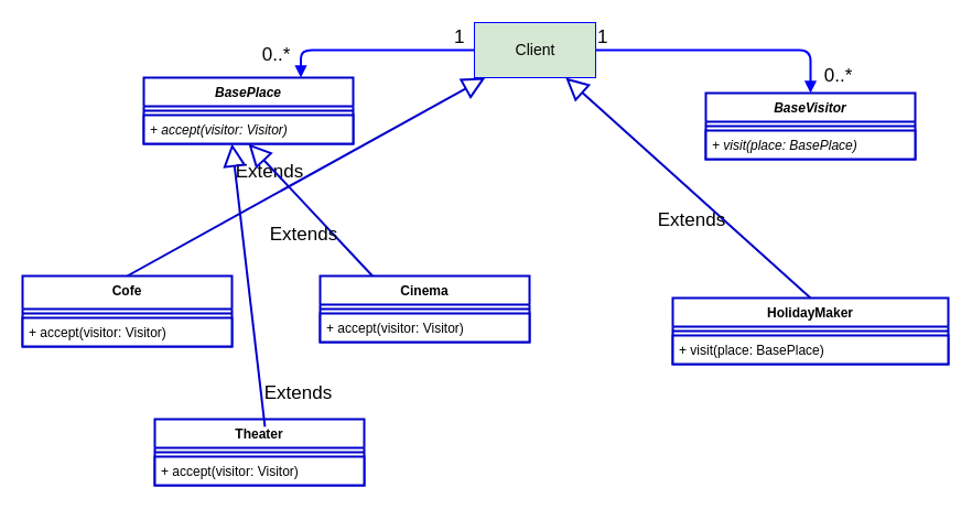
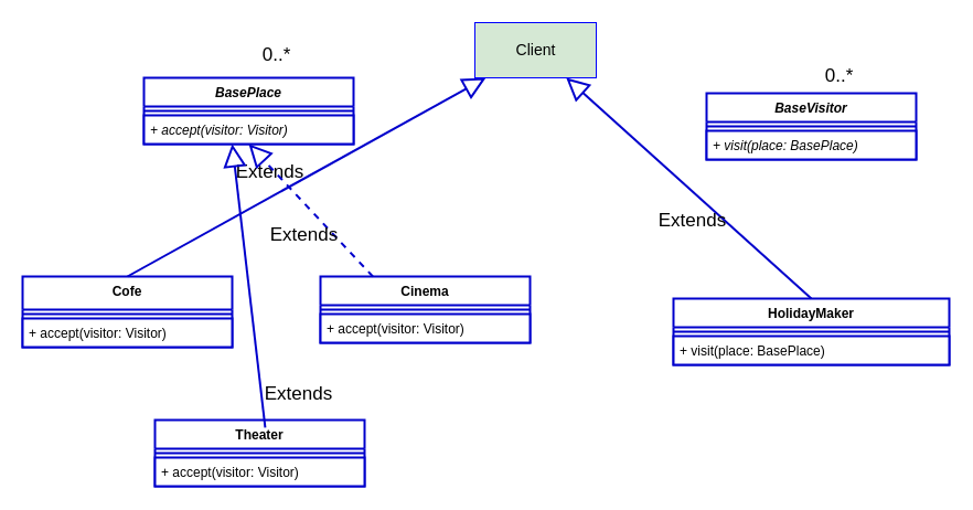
  <mxCell id="0" />
  <mxCell id="1" parent="0" />
  <mxCell id="2" value="BasePlace" style="swimlane;fontStyle=3;align=center;verticalAlign=top;childLayout=stackLayout;horizontal=1;startSize=26;horizontalStack=0;resizeParent=1;resizeParentMax=0;resizeLast=0;collapsible=1;marginBottom=0;fontColor=#000000;strokeColor=#0000CC;strokeWidth=2;fillColor=#FFFFFF;" parent="1" vertex="1"><mxGeometry x="130" y="70" width="190" height="60" as="geometry" /></mxCell>
  <mxCell id="3" value="" style="line;strokeWidth=2;align=left;verticalAlign=middle;spacingTop=-1;spacingLeft=3;spacingRight=3;rotatable=0;labelPosition=right;points=[];portConstraint=eastwest;fontColor=#000000;strokeColor=#0000CC;fillColor=#FFFFFF;" parent="2" vertex="1"><mxGeometry y="26" width="190" height="8" as="geometry" /></mxCell>
  <mxCell id="4" value="+ accept(visitor: Visitor)" style="text;align=left;verticalAlign=top;spacingLeft=4;spacingRight=4;overflow=hidden;rotatable=0;points=[[0,0.5],[1,0.5]];portConstraint=eastwest;fontColor=#000000;strokeColor=#0000CC;strokeWidth=2;fillColor=#FFFFFF;fontStyle=2" parent="2" vertex="1"><mxGeometry y="34" width="190" height="26" as="geometry" /></mxCell>
  <mxCell id="5" value="Cofe" style="swimlane;fontStyle=1;align=center;verticalAlign=top;childLayout=stackLayout;horizontal=1;startSize=30;horizontalStack=0;resizeParent=1;resizeParentMax=0;resizeLast=0;collapsible=1;marginBottom=0;fontColor=#000000;strokeColor=#0000CC;strokeWidth=2;fillColor=#FFFFFF;" parent="1" vertex="1"><mxGeometry x="20" y="250" width="190" height="64" as="geometry" /></mxCell>
  <mxCell id="6" value="" style="line;strokeWidth=2;align=left;verticalAlign=middle;spacingTop=-1;spacingLeft=3;spacingRight=3;rotatable=0;labelPosition=right;points=[];portConstraint=eastwest;fontColor=#000000;strokeColor=#0000CC;fillColor=#FFFFFF;" parent="5" vertex="1"><mxGeometry y="30" width="190" height="8" as="geometry" /></mxCell>
  <mxCell id="7" value="+ accept(visitor: Visitor)" style="text;align=left;verticalAlign=top;spacingLeft=4;spacingRight=4;overflow=hidden;rotatable=0;points=[[0,0.5],[1,0.5]];portConstraint=eastwest;fontColor=#000000;strokeColor=#0000CC;strokeWidth=2;fillColor=#FFFFFF;fontStyle=0" parent="5" vertex="1"><mxGeometry y="38" width="190" height="26" as="geometry" /></mxCell>
  <mxCell id="8" value="Cinema" style="swimlane;fontStyle=1;align=center;verticalAlign=top;childLayout=stackLayout;horizontal=1;startSize=26;horizontalStack=0;resizeParent=1;resizeParentMax=0;resizeLast=0;collapsible=1;marginBottom=0;fontColor=#000000;strokeColor=#0000CC;strokeWidth=2;fillColor=#FFFFFF;" parent="1" vertex="1"><mxGeometry x="290" y="250" width="190" height="60" as="geometry" /></mxCell>
  <mxCell id="9" value="" style="line;strokeWidth=2;align=left;verticalAlign=middle;spacingTop=-1;spacingLeft=3;spacingRight=3;rotatable=0;labelPosition=right;points=[];portConstraint=eastwest;fontColor=#000000;strokeColor=#0000CC;fillColor=#FFFFFF;" parent="8" vertex="1"><mxGeometry y="26" width="190" height="8" as="geometry" /></mxCell>
  <mxCell id="10" value="+ accept(visitor: Visitor)" style="text;align=left;verticalAlign=top;spacingLeft=4;spacingRight=4;overflow=hidden;rotatable=0;points=[[0,0.5],[1,0.5]];portConstraint=eastwest;fontColor=#000000;strokeColor=#0000CC;strokeWidth=2;fillColor=#FFFFFF;fontStyle=0" parent="8" vertex="1"><mxGeometry y="34" width="190" height="26" as="geometry" /></mxCell>
  <mxCell id="11" value="BaseVisitor" style="swimlane;fontStyle=3;align=center;verticalAlign=top;childLayout=stackLayout;horizontal=1;startSize=26;horizontalStack=0;resizeParent=1;resizeParentMax=0;resizeLast=0;collapsible=1;marginBottom=0;fontColor=#000000;strokeColor=#0000CC;strokeWidth=2;fillColor=#FFFFFF;" parent="1" vertex="1"><mxGeometry x="640" y="84" width="190" height="60" as="geometry" /></mxCell>
  <mxCell id="12" value="" style="line;strokeWidth=2;align=left;verticalAlign=middle;spacingTop=-1;spacingLeft=3;spacingRight=3;rotatable=0;labelPosition=right;points=[];portConstraint=eastwest;fontColor=#000000;strokeColor=#0000CC;fillColor=#FFFFFF;" parent="11" vertex="1"><mxGeometry y="26" width="190" height="8" as="geometry" /></mxCell>
  <mxCell id="13" value="+ visit(place: BasePlace)" style="text;align=left;verticalAlign=top;spacingLeft=4;spacingRight=4;overflow=hidden;rotatable=0;points=[[0,0.5],[1,0.5]];portConstraint=eastwest;fontColor=#000000;strokeColor=#0000CC;strokeWidth=2;fillColor=#FFFFFF;fontStyle=2" parent="11" vertex="1"><mxGeometry y="34" width="190" height="26" as="geometry" /></mxCell>
  <mxCell id="14" value="HolidayMaker" style="swimlane;fontStyle=1;align=center;verticalAlign=top;childLayout=stackLayout;horizontal=1;startSize=26;horizontalStack=0;resizeParent=1;resizeParentMax=0;resizeLast=0;collapsible=1;marginBottom=0;fontColor=#000000;strokeColor=#0000CC;strokeWidth=2;fillColor=#FFFFFF;" parent="1" vertex="1"><mxGeometry x="610" y="270" width="250" height="60" as="geometry" /></mxCell>
  <mxCell id="15" value="" style="line;strokeWidth=2;align=left;verticalAlign=middle;spacingTop=-1;spacingLeft=3;spacingRight=3;rotatable=0;labelPosition=right;points=[];portConstraint=eastwest;fontColor=#000000;strokeColor=#0000CC;fillColor=#FFFFFF;" parent="14" vertex="1"><mxGeometry y="26" width="250" height="8" as="geometry" /></mxCell>
  <mxCell id="16" value="+ visit(place: BasePlace)" style="text;align=left;verticalAlign=top;spacingLeft=4;spacingRight=4;overflow=hidden;rotatable=0;points=[[0,0.5],[1,0.5]];portConstraint=eastwest;fontColor=#000000;strokeColor=#0000CC;strokeWidth=2;fillColor=#FFFFFF;fontStyle=0" parent="14" vertex="1"><mxGeometry y="34" width="250" height="26" as="geometry" /></mxCell>
  <mxCell id="17" value="Extends" style="endArrow=block;endSize=16;endFill=0;html=1;exitX=0.5;exitY=0;exitDx=0;exitDy=0;strokeWidth=2;strokeColor=#0000CC;fontSize=17;fontColor=#000000;labelBackgroundColor=none;" parent="1" source="5" target="20" edge="1"><mxGeometry x="-0.149" y="20" width="160" relative="1" as="geometry"><mxPoint x="255" y="280" as="sourcePoint" /><mxPoint x="477.5" y="156" as="targetPoint" /><mxPoint as="offset" /></mxGeometry></mxCell>
- <mxCell id="18" value="Extends" style="endArrow=block;endSize=16;endFill=0;html=1;exitX=0.25;exitY=0;exitDx=0;exitDy=0;entryX=0.5;entryY=1;entryDx=0;entryDy=0;strokeWidth=2;strokeColor=#0000CC;fontSize=17;fontColor=#000000;labelBackgroundColor=none;" parent="1" source="8" target="2" edge="1"><mxGeometry x="-0.149" y="20" width="160" relative="1" as="geometry"><mxPoint x="265" y="290" as="sourcePoint" /><mxPoint x="487.5" y="166" as="targetPoint" /><mxPoint as="offset" /></mxGeometry></mxCell>
+ <mxCell id="18" value="Extends" style="endArrow=block;endSize=16;endFill=0;html=1;exitX=0.25;exitY=0;exitDx=0;exitDy=0;entryX=0.5;entryY=1;entryDx=0;entryDy=0;strokeWidth=2;strokeColor=#0000CC;fontSize=17;fontColor=#000000;labelBackgroundColor=none;dashed=1;" parent="1" source="8" target="2" edge="1"><mxGeometry x="-0.149" y="20" width="160" relative="1" as="geometry"><mxPoint x="265" y="290" as="sourcePoint" /><mxPoint x="487.5" y="166" as="targetPoint" /><mxPoint as="offset" /></mxGeometry></mxCell>
  <mxCell id="19" value="Extends" style="endArrow=block;endSize=16;endFill=0;html=1;exitX=0.5;exitY=0;exitDx=0;exitDy=0;strokeWidth=2;strokeColor=#0000CC;fontSize=17;fontColor=#000000;labelBackgroundColor=none;" parent="1" source="14" target="20" edge="1"><mxGeometry x="-0.149" y="20" width="160" relative="1" as="geometry"><mxPoint x="275" y="300" as="sourcePoint" /><mxPoint x="497.5" y="176" as="targetPoint" /><mxPoint as="offset" /></mxGeometry></mxCell>
  <mxCell id="20" value="Client" style="html=1;fillColor=#d5e8d4;fontColor=#000000;fontSize=14;strokeColor=#0000FF;" parent="1" vertex="1"><mxGeometry x="430" y="20" width="110" height="50" as="geometry" /></mxCell>
- <mxCell id="21" value="name" style="endArrow=block;endFill=1;html=1;edgeStyle=orthogonalEdgeStyle;align=left;verticalAlign=top;fontSize=14;entryX=0.75;entryY=0;entryDx=0;entryDy=0;exitX=0;exitY=0.5;exitDx=0;exitDy=0;strokeWidth=2;strokeColor=#0000FF;noLabel=1;fontColor=none;" parent="1" source="20" target="2" edge="1"><mxGeometry x="-1" relative="1" as="geometry"><mxPoint x="350" y="150" as="sourcePoint" /><mxPoint x="510" y="150" as="targetPoint" /></mxGeometry></mxCell>
- <mxCell id="22" value="1" style="edgeLabel;resizable=0;html=1;align=left;verticalAlign=bottom;fontSize=17;fontColor=#000000;labelBackgroundColor=none;" parent="21" connectable="0" vertex="1"><mxGeometry x="-1" relative="1" as="geometry"><mxPoint x="-20" as="offset" /></mxGeometry></mxCell>
- <mxCell id="23" value="name" style="endArrow=block;endFill=1;html=1;edgeStyle=orthogonalEdgeStyle;align=left;verticalAlign=top;fontSize=14;entryX=0.5;entryY=0;entryDx=0;entryDy=0;exitX=1;exitY=0.5;exitDx=0;exitDy=0;strokeWidth=2;strokeColor=#0000FF;noLabel=1;fontColor=none;" parent="1" source="20" target="11" edge="1"><mxGeometry x="-1" relative="1" as="geometry"><mxPoint x="440" y="55" as="sourcePoint" /><mxPoint x="282.5" y="80" as="targetPoint" /></mxGeometry></mxCell>
- <mxCell id="24" value="1" style="edgeLabel;resizable=0;html=1;align=left;verticalAlign=bottom;fontSize=17;fontColor=#000000;labelBackgroundColor=none;" parent="23" connectable="0" vertex="1"><mxGeometry x="-1" relative="1" as="geometry" /></mxCell>
  <mxCell id="25" value="0..*" style="text;html=1;align=center;verticalAlign=middle;resizable=0;points=[];autosize=1;strokeColor=none;fontSize=17;fontColor=#000000;" parent="1" vertex="1"><mxGeometry x="230" y="35" width="40" height="30" as="geometry" /></mxCell>
  <mxCell id="26" value="0..*" style="text;html=1;align=center;verticalAlign=middle;resizable=0;points=[];autosize=1;strokeColor=none;fontSize=17;fontColor=#000000;" parent="1" vertex="1"><mxGeometry x="740" y="54" width="40" height="30" as="geometry" /></mxCell>
  <mxCell id="27" value="Theater" style="swimlane;fontStyle=1;align=center;verticalAlign=top;childLayout=stackLayout;horizontal=1;startSize=26;horizontalStack=0;resizeParent=1;resizeParentMax=0;resizeLast=0;collapsible=1;marginBottom=0;fontColor=#000000;strokeColor=#0000CC;strokeWidth=2;fillColor=#FFFFFF;" vertex="1" parent="1"><mxGeometry x="140" y="380" width="190" height="60" as="geometry" /></mxCell>
  <mxCell id="28" value="" style="line;strokeWidth=2;align=left;verticalAlign=middle;spacingTop=-1;spacingLeft=3;spacingRight=3;rotatable=0;labelPosition=right;points=[];portConstraint=eastwest;fontColor=#000000;strokeColor=#0000CC;fillColor=#FFFFFF;" vertex="1" parent="27"><mxGeometry y="26" width="190" height="8" as="geometry" /></mxCell>
  <mxCell id="29" value="+ accept(visitor: Visitor)" style="text;align=left;verticalAlign=top;spacingLeft=4;spacingRight=4;overflow=hidden;rotatable=0;points=[[0,0.5],[1,0.5]];portConstraint=eastwest;fontColor=#000000;strokeColor=#0000CC;strokeWidth=2;fillColor=#FFFFFF;fontStyle=0" vertex="1" parent="27"><mxGeometry y="34" width="190" height="26" as="geometry" /></mxCell>
  <mxCell id="30" value="Extends" style="endArrow=block;endSize=16;endFill=0;html=1;exitX=0.526;exitY=0.116;exitDx=0;exitDy=0;entryX=0.421;entryY=1;entryDx=0;entryDy=0;strokeWidth=2;strokeColor=#0000CC;fontSize=17;fontColor=#000000;labelBackgroundColor=none;entryPerimeter=0;exitPerimeter=0;" edge="1" parent="1" source="27" target="4"><mxGeometry x="-0.799" y="-33" width="160" relative="1" as="geometry"><mxPoint x="240" y="300" as="sourcePoint" /><mxPoint x="127" y="180" as="targetPoint" /><mxPoint as="offset" /></mxGeometry></mxCell>
